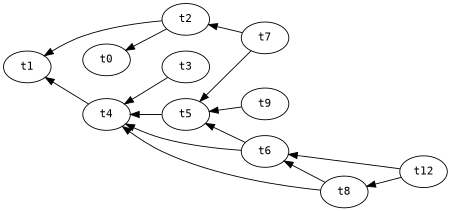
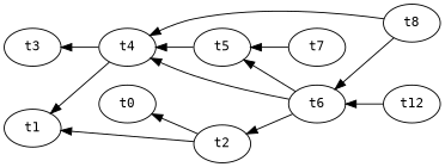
  digraph {
    rankdir=RL
    node [fontname=Monospace fontsize=12]
    t2
    t1
    t0
    t4
    t3
    t5
    t6
    t7
    t8
-   t9
    n11 [label=t12]
    t2 -> t1
    t2 -> t0
    t4 -> t1
-   t3 -> t4
+   t4 -> t3
    t5 -> t4
-   t7 -> t2
+   t6 -> t2
    t6 -> t4
    t6 -> t5
    t7 -> t5
    t8 -> t4
    t8 -> t6
-   t9 -> t5
    n11 -> t6
-   n11 -> t8
  }
